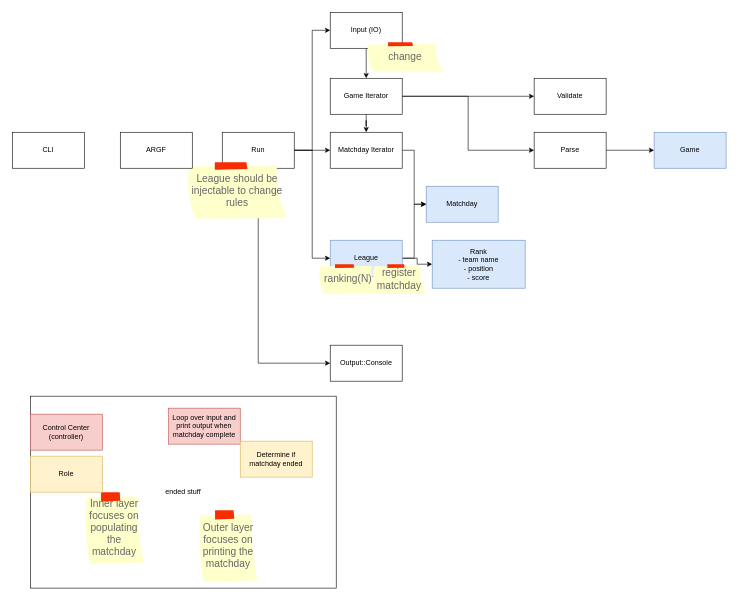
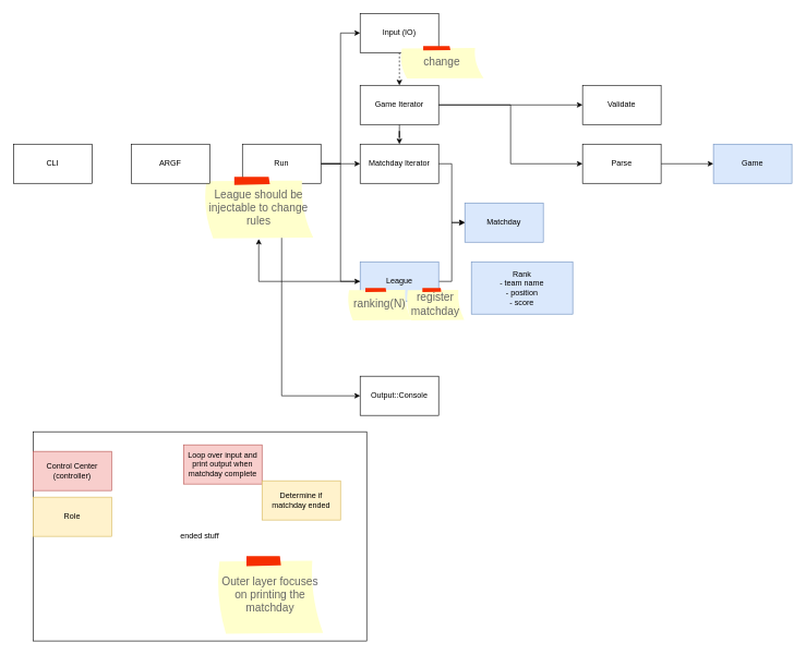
  <mxCell id="0" />
  <mxCell id="1" parent="0" />
  <mxCell id="2" value="CLI" style="rounded=0;whiteSpace=wrap;html=1;" parent="1" vertex="1"><mxGeometry x="20" y="220" width="120" height="60" as="geometry" /></mxCell>
  <mxCell id="3" style="edgeStyle=orthogonalEdgeStyle;rounded=0;orthogonalLoop=1;jettySize=auto;html=1;entryX=0;entryY=0.5;entryDx=0;entryDy=0;" parent="1" source="7" target="14" edge="1"><mxGeometry relative="1" as="geometry" /></mxCell>
  <mxCell id="4" style="edgeStyle=orthogonalEdgeStyle;rounded=0;orthogonalLoop=1;jettySize=auto;html=1;exitX=0.5;exitY=1;exitDx=0;exitDy=0;entryX=0;entryY=0.5;entryDx=0;entryDy=0;" parent="1" source="7" target="10" edge="1"><mxGeometry relative="1" as="geometry" /></mxCell>
  <mxCell id="5" style="edgeStyle=orthogonalEdgeStyle;rounded=0;orthogonalLoop=1;jettySize=auto;html=1;entryX=0;entryY=0.5;entryDx=0;entryDy=0;" parent="1" source="7" target="24" edge="1"><mxGeometry relative="1" as="geometry" /></mxCell>
  <mxCell id="6" style="edgeStyle=orthogonalEdgeStyle;rounded=0;orthogonalLoop=1;jettySize=auto;html=1;entryX=0;entryY=0.5;entryDx=0;entryDy=0;" edge="1" parent="1" source="7" target="12"><mxGeometry relative="1" as="geometry" /></mxCell>
  <mxCell id="7" value="Run" style="rounded=0;whiteSpace=wrap;html=1;" parent="1" vertex="1"><mxGeometry x="370" y="220" width="120" height="60" as="geometry" /></mxCell>
  <mxCell id="8" style="edgeStyle=orthogonalEdgeStyle;rounded=0;orthogonalLoop=1;jettySize=auto;html=1;entryX=0;entryY=0.5;entryDx=0;entryDy=0;" parent="1" source="9" target="21" edge="1"><mxGeometry relative="1" as="geometry" /></mxCell>
  <mxCell id="9" value="Parse" style="rounded=0;whiteSpace=wrap;html=1;" parent="1" vertex="1"><mxGeometry x="890" y="220" width="120" height="60" as="geometry" /></mxCell>
  <mxCell id="10" value="Output::Console" style="rounded=0;whiteSpace=wrap;html=1;" parent="1" vertex="1"><mxGeometry x="550" y="575" width="120" height="60" as="geometry" /></mxCell>
- <mxCell id="11" style="edgeStyle=orthogonalEdgeStyle;rounded=0;orthogonalLoop=1;jettySize=auto;html=1;" edge="1" parent="1" source="12" target="18"><mxGeometry relative="1" as="geometry" /></mxCell>
+ <mxCell id="11" style="edgeStyle=orthogonalEdgeStyle;rounded=0;orthogonalLoop=1;jettySize=auto;html=1;dashed=1;" edge="1" parent="1" source="12" target="18"><mxGeometry relative="1" as="geometry" /></mxCell>
  <mxCell id="12" value="Input (IO)" style="rounded=0;whiteSpace=wrap;html=1;" parent="1" vertex="1"><mxGeometry x="550" y="20" width="120" height="60" as="geometry" /></mxCell>
  <mxCell id="13" style="edgeStyle=orthogonalEdgeStyle;rounded=0;orthogonalLoop=1;jettySize=auto;html=1;entryX=0;entryY=0.5;entryDx=0;entryDy=0;" parent="1" source="14" target="20" edge="1"><mxGeometry relative="1" as="geometry" /></mxCell>
  <mxCell id="14" value="Matchday Iterator" style="rounded=0;whiteSpace=wrap;html=1;" parent="1" vertex="1"><mxGeometry x="550" y="220" width="120" height="60" as="geometry" /></mxCell>
  <mxCell id="15" style="edgeStyle=orthogonalEdgeStyle;rounded=0;orthogonalLoop=1;jettySize=auto;html=1;exitX=1;exitY=0.5;exitDx=0;exitDy=0;entryX=0;entryY=0.5;entryDx=0;entryDy=0;" parent="1" source="18" target="9" edge="1"><mxGeometry relative="1" as="geometry" /></mxCell>
  <mxCell id="16" style="edgeStyle=orthogonalEdgeStyle;rounded=0;orthogonalLoop=1;jettySize=auto;html=1;exitX=1;exitY=0.5;exitDx=0;exitDy=0;entryX=0;entryY=0.5;entryDx=0;entryDy=0;" parent="1" source="18" target="19" edge="1"><mxGeometry relative="1" as="geometry" /></mxCell>
  <mxCell id="17" style="edgeStyle=orthogonalEdgeStyle;rounded=0;orthogonalLoop=1;jettySize=auto;html=1;entryX=0.5;entryY=0;entryDx=0;entryDy=0;" edge="1" parent="1" source="18" target="14"><mxGeometry relative="1" as="geometry" /></mxCell>
  <mxCell id="18" value="Game Iterator" style="rounded=0;whiteSpace=wrap;html=1;" parent="1" vertex="1"><mxGeometry x="550" y="130" width="120" height="60" as="geometry" /></mxCell>
  <mxCell id="19" value="Validate" style="rounded=0;whiteSpace=wrap;html=1;" parent="1" vertex="1"><mxGeometry x="890" y="130" width="120" height="60" as="geometry" /></mxCell>
  <mxCell id="20" value="Matchday" style="rounded=0;whiteSpace=wrap;html=1;fillColor=#dae8fc;strokeColor=#6c8ebf;" parent="1" vertex="1"><mxGeometry x="710" y="310" width="120" height="60" as="geometry" /></mxCell>
  <mxCell id="21" value="Game" style="rounded=0;whiteSpace=wrap;html=1;fillColor=#dae8fc;strokeColor=#6c8ebf;" parent="1" vertex="1"><mxGeometry x="1090" y="220" width="120" height="60" as="geometry" /></mxCell>
  <mxCell id="22" style="edgeStyle=orthogonalEdgeStyle;rounded=0;orthogonalLoop=1;jettySize=auto;html=1;entryX=0;entryY=0.5;entryDx=0;entryDy=0;" parent="1" source="24" target="20" edge="1"><mxGeometry relative="1" as="geometry"><mxPoint x="700" y="360" as="targetPoint" /></mxGeometry></mxCell>
- <mxCell id="23" style="edgeStyle=orthogonalEdgeStyle;rounded=0;orthogonalLoop=1;jettySize=auto;html=1;" parent="1" source="24" target="36" edge="1"><mxGeometry relative="1" as="geometry" /></mxCell>
+ <mxCell id="23" style="edgeStyle=orthogonalEdgeStyle;rounded=0;orthogonalLoop=1;jettySize=auto;html=1;" parent="1" source="24" target="35" edge="1"><mxGeometry relative="1" as="geometry" /></mxCell>
  <mxCell id="24" value="League" style="rounded=0;whiteSpace=wrap;html=1;fillColor=#dae8fc;strokeColor=#6c8ebf;" parent="1" vertex="1"><mxGeometry x="550" y="400" width="120" height="60" as="geometry" /></mxCell>
  <mxCell id="25" value="" style="group" parent="1" vertex="1" connectable="0"><mxGeometry x="50" y="660" width="510" height="320" as="geometry" /></mxCell>
  <mxCell id="26" value="ended stuff" style="rounded=0;whiteSpace=wrap;html=1;" parent="25" vertex="1"><mxGeometry width="510" height="320" as="geometry" /></mxCell>
- <mxCell id="27" value="Outer layer focuses on printing the matchday" style="strokeWidth=1;shadow=0;dashed=0;align=center;html=1;shape=mxgraph.mockup.text.stickyNote2;fontColor=#666666;mainText=;fontSize=17;whiteSpace=wrap;fillColor=#ffffcc;strokeColor=#F62E00;" parent="25" vertex="1"><mxGeometry x="280" y="190" width="100" height="120" as="geometry" /></mxCell>
- <mxCell id="28" value="Inner layer focuses on populating the matchday" style="strokeWidth=1;shadow=0;dashed=0;align=center;html=1;shape=mxgraph.mockup.text.stickyNote2;fontColor=#666666;mainText=;fontSize=17;whiteSpace=wrap;fillColor=#ffffcc;strokeColor=#F62E00;" parent="25" vertex="1"><mxGeometry x="90" y="160" width="100" height="120" as="geometry" /></mxCell>
+ <mxCell id="27" value="Outer layer focuses on printing the matchday" style="strokeWidth=1;shadow=0;dashed=0;align=center;html=1;shape=mxgraph.mockup.text.stickyNote2;fontColor=#666666;mainText=;fontSize=17;whiteSpace=wrap;fillColor=#ffffcc;strokeColor=#F62E00;" parent="25" vertex="1"><mxGeometry x="280" y="190" width="165" height="120" as="geometry" /></mxCell>
  <mxCell id="29" value="Loop over input and print output when matchday complete" style="rounded=0;whiteSpace=wrap;html=1;fillColor=#f8cecc;strokeColor=#b85450;" parent="25" vertex="1"><mxGeometry x="230" y="20" width="120" height="60" as="geometry" /></mxCell>
  <mxCell id="30" value="Control Center (controller)" style="rounded=0;whiteSpace=wrap;html=1;fillColor=#f8cecc;strokeColor=#b85450;" parent="25" vertex="1"><mxGeometry y="30" width="120" height="60" as="geometry" /></mxCell>
  <mxCell id="31" value="Determine if matchday ended" style="rounded=0;whiteSpace=wrap;html=1;fillColor=#fff2cc;strokeColor=#d6b656;" parent="25" vertex="1"><mxGeometry x="350" y="75" width="120" height="60" as="geometry" /></mxCell>
  <mxCell id="32" value="Role" style="rounded=0;whiteSpace=wrap;html=1;fillColor=#fff2cc;strokeColor=#d6b656;" parent="25" vertex="1"><mxGeometry y="100" width="120" height="60" as="geometry" /></mxCell>
  <mxCell id="33" value="register matchday" style="strokeWidth=1;shadow=0;dashed=0;align=center;html=1;shape=mxgraph.mockup.text.stickyNote2;fontColor=#666666;mainText=;fontSize=17;whiteSpace=wrap;fillColor=#ffffcc;strokeColor=#F62E00;" parent="1" vertex="1"><mxGeometry x="620" y="440" width="90" height="50" as="geometry" /></mxCell>
  <mxCell id="34" value="ranking(N)" style="strokeWidth=1;shadow=0;dashed=0;align=center;html=1;shape=mxgraph.mockup.text.stickyNote2;fontColor=#666666;mainText=;fontSize=17;whiteSpace=wrap;fillColor=#ffffcc;strokeColor=#F62E00;" parent="1" vertex="1"><mxGeometry x="530" y="440" width="100" height="50" as="geometry" /></mxCell>
  <mxCell id="35" value="League should be injectable to change rules" style="strokeWidth=1;shadow=0;dashed=0;align=center;html=1;shape=mxgraph.mockup.text.stickyNote2;fontColor=#666666;mainText=;fontSize=17;whiteSpace=wrap;fillColor=#ffffcc;strokeColor=#F62E00;" parent="1" vertex="1"><mxGeometry x="310" y="270" width="170" height="95" as="geometry" /></mxCell>
  <mxCell id="36" value="Rank&lt;br&gt;- team name&lt;br&gt;- position&lt;br&gt;- score" style="rounded=0;whiteSpace=wrap;html=1;fillColor=#dae8fc;strokeColor=#6c8ebf;" parent="1" vertex="1"><mxGeometry x="720" y="400" width="155" height="80" as="geometry" /></mxCell>
  <mxCell id="37" value="ARGF" style="rounded=0;whiteSpace=wrap;html=1;" vertex="1" parent="1"><mxGeometry x="200" y="220" width="120" height="60" as="geometry" /></mxCell>
  <mxCell id="38" value="change" style="strokeWidth=1;shadow=0;dashed=0;align=center;html=1;shape=mxgraph.mockup.text.stickyNote2;fontColor=#666666;mainText=;fontSize=17;whiteSpace=wrap;fillColor=#ffffcc;strokeColor=#F62E00;" vertex="1" parent="1"><mxGeometry x="610" y="70" width="130" height="50" as="geometry" /></mxCell>
